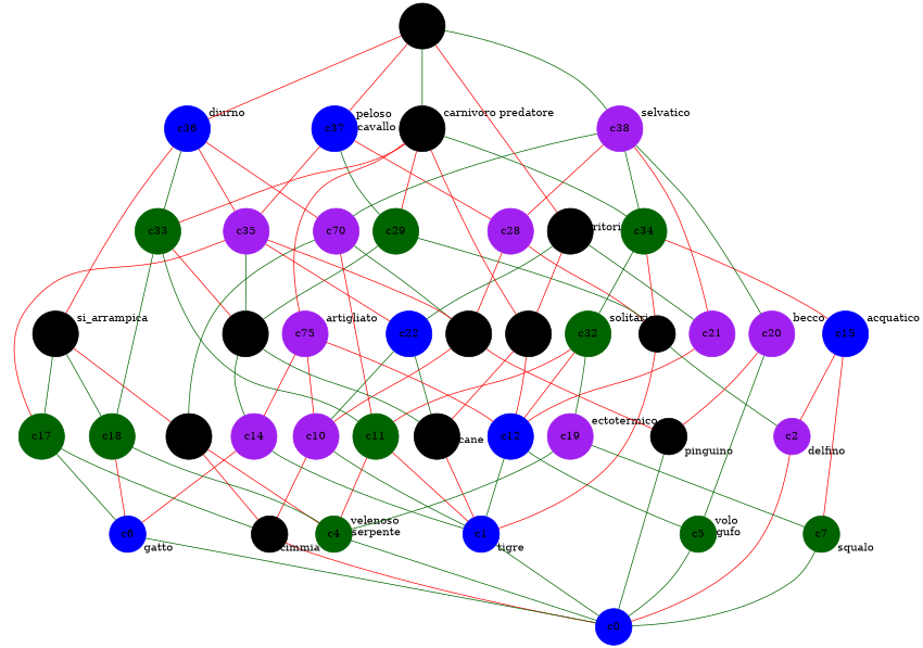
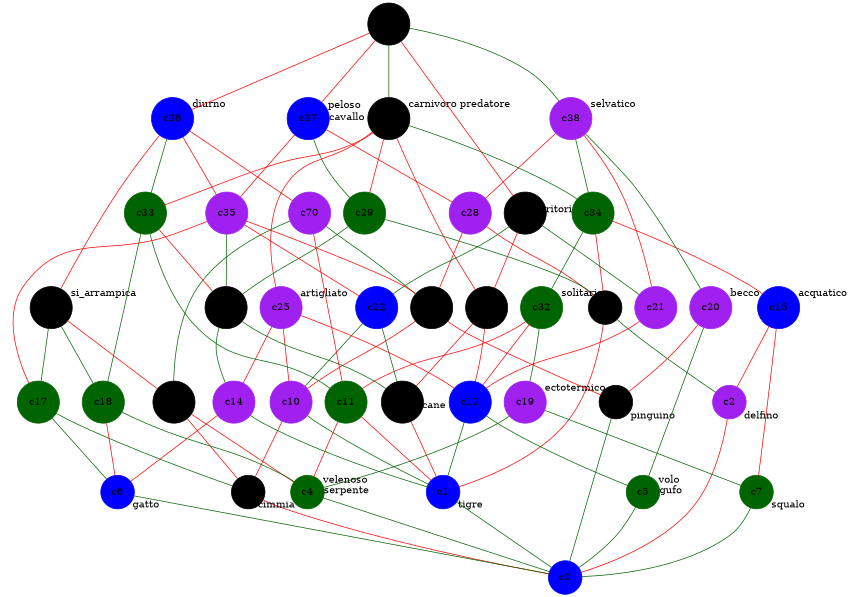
  digraph {
    node [color=black shape=circle style=filled]
    edge [color=red dir=none labeldistance=1.5 minlen=2]
    c1 [color=blue width=.25]
    c0 [color=blue width=.25]
    c2 [color=purple width=.25]
    c3 [width=.25]
    c4 [color=darkgreen width=.25]
    c5 [color=darkgreen width=.25]
    c6 [color=blue width=.25]
    c7 [color=darkgreen width=.25]
    c8 [width=.25]
    c9 [width=.25]
    c10 [color=purple width=.25]
    c11 [color=darkgreen width=.25]
    c12 [color=blue width=.25]
    c13 [width=.25]
    c14 [color=purple width=.25]
    c15 [color=blue width=.25]
    c16 [width=.25]
    c17 [color=darkgreen width=.25]
    c18 [color=darkgreen width=.25]
    c19 [color=purple width=.25]
    c20 [color=purple width=.25]
    c21 [color=purple width=.25]
    c22 [color=blue width=.25]
    c23 [width=.25]
    c24 [width=.25]
-   c25 [color=purple width=.25 label=c75]
+   c25 [color=purple width=.25]
    c26 [width=.25]
    c27 [width=.25]
    c28 [color=purple width=.25]
    c29 [color=darkgreen width=.25]
    n31 [color=purple label=c70 width=.25]
    c31 [width=.25]
    c32 [color=darkgreen width=.25]
    c33 [color=darkgreen width=.25]
    c34 [color=darkgreen width=.25]
    c35 [color=purple width=.25]
    c36 [color=blue width=.25]
    c37 [color=blue width=.25]
    c38 [color=purple width=.25]
    c39 [width=.25]
    c40 [width=.25]
    c1 -> c1 [color=transparent headlabel=tigre labelangle=270]
    c1 -> c0 [color=darkgreen]
    c2 -> c0
    c2 -> c2 [color=transparent headlabel=delfino labelangle=270]
    c3 -> c0
    c3 -> c3 [color=transparent headlabel=scimmia labelangle=270]
    c4 -> c0 [color=darkgreen]
    c4 -> c4 [color=transparent headlabel=serpente labelangle=270]
    c4 -> c4 [color=transparent labelangle=90 taillabel=velenoso]
    c5 -> c0 [color=darkgreen]
    c5 -> c5 [color=transparent headlabel=gufo labelangle=270]
    c5 -> c5 [color=transparent labelangle=90 taillabel=volo]
    c6 -> c0 [color=darkgreen]
    c6 -> c6 [color=transparent headlabel=gatto labelangle=270]
    c7 -> c0 [color=darkgreen]
    c7 -> c7 [color=transparent headlabel=squalo labelangle=270]
    c8 -> c0 [color=darkgreen]
    c8 -> c8 [color=transparent headlabel=pinguino labelangle=270]
    c9 -> c1
    c9 -> c2 [color=darkgreen]
    c10 -> c1 [color=darkgreen]
    c10 -> c3
    c11 -> c1
    c11 -> c4
    c12 -> c1 [color=darkgreen]
    c12 -> c5 [color=darkgreen]
    c13 -> c1
    c13 -> c13 [color=transparent headlabel=cane labelangle=270]
    c14 -> c1 [color=darkgreen]
    c14 -> c6
    c15 -> c2
    c15 -> c7
    c15 -> c15 [color=transparent labelangle=90 taillabel=acquatico]
    c16 -> c3
    c16 -> c4
    c17 -> c3 [color=darkgreen]
    c17 -> c6 [color=darkgreen]
    c18 -> c4 [color=darkgreen]
    c18 -> c6
    c19 -> c4 [color=darkgreen]
    c19 -> c7 [color=darkgreen]
    c19 -> c19 [color=transparent labelangle=90 taillabel=ectotermico]
    c20 -> c5 [color=darkgreen]
    c20 -> c8
    c20 -> c20 [color=transparent labelangle=90 taillabel=becco]
    c21 -> c12
    c22 -> c10 [color=darkgreen]
    c22 -> c13 [color=darkgreen]
    c23 -> c8
    c23 -> c10
    c24 -> c12
    c24 -> c13
    c25 -> c10
    c25 -> c12
    c25 -> c14
    c25 -> c25 [color=transparent labelangle=90 taillabel=artigliato]
    c26 -> c13 [color=darkgreen]
    c26 -> c14 [color=darkgreen]
    c27 -> c16
    c27 -> c17 [color=darkgreen]
    c27 -> c18 [color=darkgreen]
    c27 -> c27 [color=transparent labelangle=90 taillabel=si_arrampica]
    c28 -> c9
    c28 -> c23
    c29 -> c9 [color=darkgreen]
    c29 -> c26 [color=darkgreen]
    n31 -> c11
    n31 -> c16 [color=darkgreen]
    n31 -> c23 [color=darkgreen]
    c31 -> c21 [color=darkgreen]
    c31 -> c22 [color=darkgreen]
    c31 -> c24
    c31 -> c31 [color=transparent labelangle=90 taillabel=territoriale]
    c32 -> c11
    c32 -> c12
    c32 -> c19 [color=darkgreen]
    c32 -> c32 [color=transparent labelangle=90 taillabel=solitario]
    c33 -> c11 [color=darkgreen]
    c33 -> c18 [color=darkgreen]
    c33 -> c26
    c34 -> c9
    c34 -> c15
    c34 -> c32 [color=darkgreen]
    c35 -> c17
    c35 -> c22
    c35 -> c23
    c35 -> c26 [color=darkgreen]
    c36 -> c27
    c36 -> n31
    c36 -> c33 [color=darkgreen]
    c36 -> c35
    c36 -> c36 [color=transparent labelangle=90 taillabel=diurno]
    c37 -> c28
    c37 -> c29 [color=darkgreen]
    c37 -> c35
    c37 -> c37 [color=transparent headlabel=cavallo labelangle=270]
    c37 -> c37 [color=transparent labelangle=90 taillabel=peloso]
    c38 -> c20 [color=darkgreen]
    c38 -> c21
    c38 -> c28
-   c38 -> n31 [color=darkgreen]
    c38 -> c34 [color=darkgreen]
    c38 -> c38 [color=transparent labelangle=90 taillabel=selvatico]
    c39 -> c24
    c39 -> c25
    c39 -> c29
    c39 -> c33
    c39 -> c34 [color=darkgreen]
    c39 -> c39 [color=transparent labelangle=90 taillabel="carnivoro predatore"]
    c40 -> c31
    c40 -> c36
    c40 -> c37
    c40 -> c38 [color=darkgreen]
    c40 -> c39 [color=darkgreen]
  }
